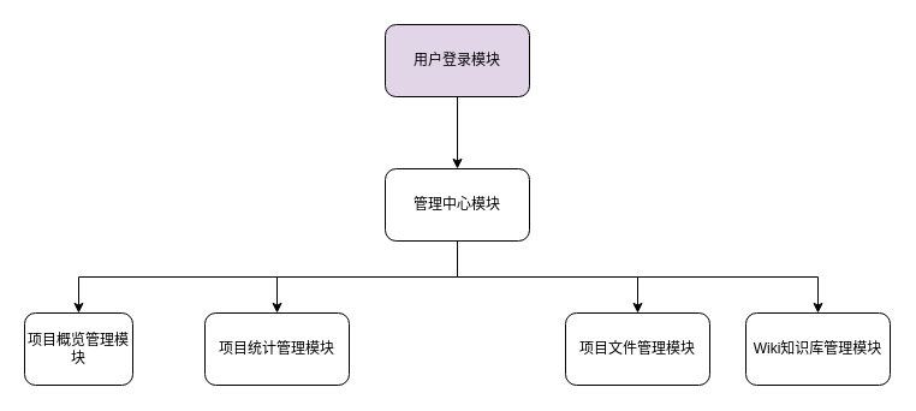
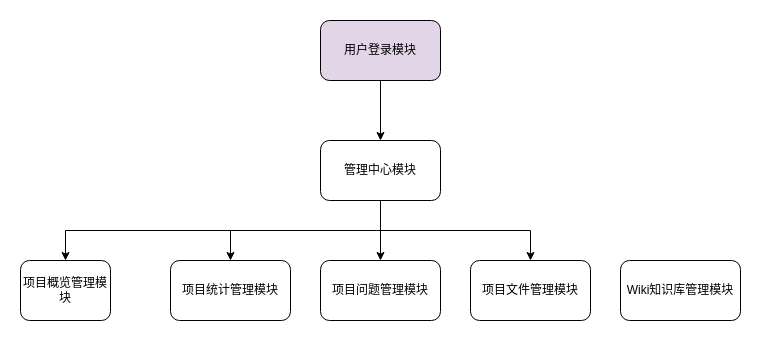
  <mxCell id="0" />
  <mxCell id="1" parent="0" />
  <mxCell id="2" value="" style="edgeStyle=orthogonalEdgeStyle;rounded=0;orthogonalLoop=1;jettySize=auto;html=1;" edge="1" parent="1" source="3" target="9"><mxGeometry relative="1" as="geometry" /></mxCell>
  <mxCell id="3" value="用户登录模块" style="rounded=1;whiteSpace=wrap;html=1;fillColor=#e1d5e7;" vertex="1" parent="1"><mxGeometry x="320" y="20" width="120" height="60" as="geometry" /></mxCell>
+ <mxCell id="4" value="" style="edgeStyle=orthogonalEdgeStyle;rounded=0;orthogonalLoop=1;jettySize=auto;html=1;" edge="1" parent="1" source="9" target="12"><mxGeometry relative="1" as="geometry" /></mxCell>
  <mxCell id="5" style="edgeStyle=orthogonalEdgeStyle;rounded=0;orthogonalLoop=1;jettySize=auto;html=1;exitX=0.5;exitY=1;exitDx=0;exitDy=0;entryX=0.5;entryY=0;entryDx=0;entryDy=0;" edge="1" parent="1" source="9" target="14"><mxGeometry relative="1" as="geometry" /></mxCell>
  <mxCell id="6" style="edgeStyle=orthogonalEdgeStyle;rounded=0;orthogonalLoop=1;jettySize=auto;html=1;exitX=0.5;exitY=1;exitDx=0;exitDy=0;entryX=0.5;entryY=0;entryDx=0;entryDy=0;" edge="1" parent="1" source="9" target="11"><mxGeometry relative="1" as="geometry" /></mxCell>
- <mxCell id="7" style="edgeStyle=orthogonalEdgeStyle;rounded=0;orthogonalLoop=1;jettySize=auto;html=1;exitX=0.5;exitY=1;exitDx=0;exitDy=0;entryX=0.5;entryY=0;entryDx=0;entryDy=0;" edge="1" parent="1" source="9" target="10"><mxGeometry relative="1" as="geometry" /></mxCell>
  <mxCell id="8" style="edgeStyle=orthogonalEdgeStyle;rounded=0;orthogonalLoop=1;jettySize=auto;html=1;exitX=0.5;exitY=1;exitDx=0;exitDy=0;entryX=0.5;entryY=0;entryDx=0;entryDy=0;" edge="1" parent="1" source="9" target="13"><mxGeometry relative="1" as="geometry" /></mxCell>
  <mxCell id="9" value="管理中心模块" style="rounded=1;whiteSpace=wrap;html=1;" vertex="1" parent="1"><mxGeometry x="320" y="140" width="120" height="60" as="geometry" /></mxCell>
  <mxCell id="10" value="Wiki知识库管理模块" style="rounded=1;whiteSpace=wrap;html=1;" vertex="1" parent="1"><mxGeometry x="620" y="260" width="120" height="60" as="geometry" /></mxCell>
  <mxCell id="11" value="项目文件管理模块" style="rounded=1;whiteSpace=wrap;html=1;" vertex="1" parent="1"><mxGeometry x="470" y="260" width="120" height="60" as="geometry" /></mxCell>
+ <mxCell id="12" value="项目问题管理模块" style="rounded=1;whiteSpace=wrap;html=1;" vertex="1" parent="1"><mxGeometry x="320" y="260" width="120" height="60" as="geometry" /></mxCell>
  <mxCell id="13" value="项目概览管理模块" style="rounded=1;whiteSpace=wrap;html=1;" vertex="1" parent="1"><mxGeometry x="20" y="260" width="90" height="60" as="geometry" /></mxCell>
  <mxCell id="14" value="项目统计管理模块" style="rounded=1;whiteSpace=wrap;html=1;" vertex="1" parent="1"><mxGeometry x="170" y="260" width="120" height="60" as="geometry" /></mxCell>
